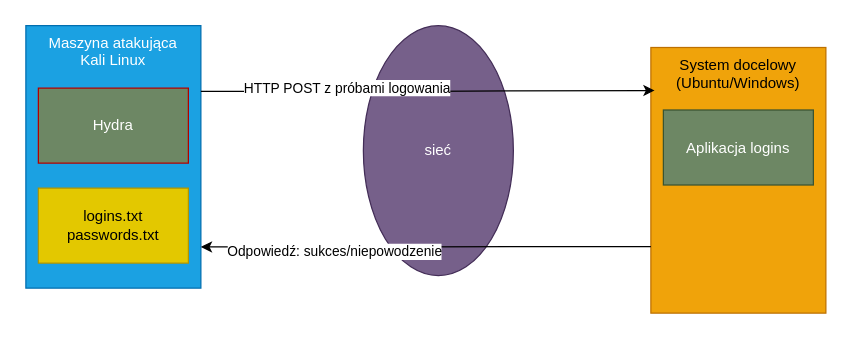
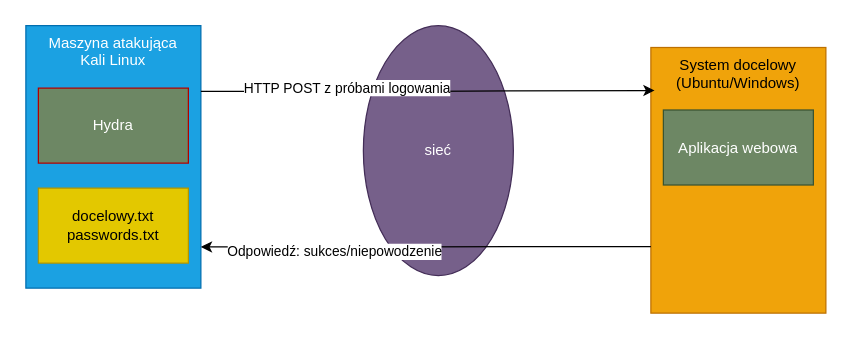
  <mxCell id="0" />
  <mxCell id="1" parent="0" />
  <mxCell id="2" value="&lt;div&gt;Maszyna atakująca&lt;/div&gt;&lt;div&gt;Kali Linux&lt;/div&gt;" style="rounded=0;whiteSpace=wrap;html=1;fillColor=#1ba1e2;fontColor=#ffffff;strokeColor=#006EAF;verticalAlign=top;" vertex="1" parent="1"><mxGeometry x="20" y="20" width="140" height="210" as="geometry" /></mxCell>
  <mxCell id="3" value="Hydra" style="rounded=0;whiteSpace=wrap;html=1;fillColor=#6d8764;fontColor=#ffffff;strokeColor=#B20000;" vertex="1" parent="1"><mxGeometry x="30" y="70" width="120" height="60" as="geometry" /></mxCell>
- <mxCell id="4" value="&lt;div&gt;logins.txt&lt;/div&gt;&lt;div&gt;passwords.txt&lt;/div&gt;" style="rounded=0;whiteSpace=wrap;html=1;fillColor=#e3c800;fontColor=#000000;strokeColor=#B09500;" vertex="1" parent="1"><mxGeometry x="30" y="150" width="120" height="60" as="geometry" /></mxCell>
+ <mxCell id="4" value="&lt;div&gt;docelowy.txt&lt;/div&gt;&lt;div&gt;passwords.txt&lt;/div&gt;" style="rounded=0;whiteSpace=wrap;html=1;fillColor=#e3c800;fontColor=#000000;strokeColor=#B09500;" vertex="1" parent="1"><mxGeometry x="30" y="150" width="120" height="60" as="geometry" /></mxCell>
  <mxCell id="5" value="sieć" style="ellipse;whiteSpace=wrap;html=1;fillColor=#76608a;fontColor=#ffffff;strokeColor=#432D57;" vertex="1" parent="1"><mxGeometry x="290" y="20" width="120" height="200" as="geometry" /></mxCell>
  <mxCell id="6" value="&lt;div&gt;System docelowy&lt;/div&gt;&lt;div&gt;(Ubuntu/Windows)&lt;/div&gt;" style="rounded=0;whiteSpace=wrap;html=1;fillColor=#f0a30a;fontColor=#000000;strokeColor=#BD7000;verticalAlign=top;" vertex="1" parent="1"><mxGeometry x="520" y="37.5" width="140" height="212.5" as="geometry" /></mxCell>
- <mxCell id="7" value="&lt;div&gt;Aplikacja logins&lt;/div&gt;" style="rounded=0;whiteSpace=wrap;html=1;fillColor=#6d8764;fontColor=#ffffff;strokeColor=#3A5431;" vertex="1" parent="1"><mxGeometry x="530" y="87.5" width="120" height="60" as="geometry" /></mxCell>
+ <mxCell id="7" value="&lt;div&gt;Aplikacja webowa&lt;/div&gt;" style="rounded=0;whiteSpace=wrap;html=1;fillColor=#6d8764;fontColor=#ffffff;strokeColor=#3A5431;" vertex="1" parent="1"><mxGeometry x="530" y="87.5" width="120" height="60" as="geometry" /></mxCell>
  <mxCell id="8" style="edgeStyle=orthogonalEdgeStyle;rounded=0;orthogonalLoop=1;jettySize=auto;html=1;exitX=1;exitY=0.25;exitDx=0;exitDy=0;entryX=0.021;entryY=0.162;entryDx=0;entryDy=0;entryPerimeter=0;" edge="1" parent="1" source="2" target="6"><mxGeometry relative="1" as="geometry" /></mxCell>
  <mxCell id="9" value="&lt;div&gt;HTTP POST z próbami logowania&lt;/div&gt;" style="edgeLabel;html=1;align=center;verticalAlign=middle;resizable=0;points=[];" vertex="1" connectable="0" parent="8"><mxGeometry x="-0.362" y="4" relative="1" as="geometry"><mxPoint y="1" as="offset" /></mxGeometry></mxCell>
  <mxCell id="10" style="edgeStyle=orthogonalEdgeStyle;rounded=0;orthogonalLoop=1;jettySize=auto;html=1;exitX=0;exitY=0.75;exitDx=0;exitDy=0;entryX=1;entryY=0.843;entryDx=0;entryDy=0;entryPerimeter=0;" edge="1" parent="1" source="6" target="2"><mxGeometry relative="1" as="geometry" /></mxCell>
  <mxCell id="11" value="&lt;div&gt;Odpowiedź: sukces/niepowodzenie&lt;/div&gt;" style="edgeLabel;html=1;align=center;verticalAlign=middle;resizable=0;points=[];" vertex="1" connectable="0" parent="10"><mxGeometry x="0.411" y="3" relative="1" as="geometry"><mxPoint as="offset" /></mxGeometry></mxCell>
